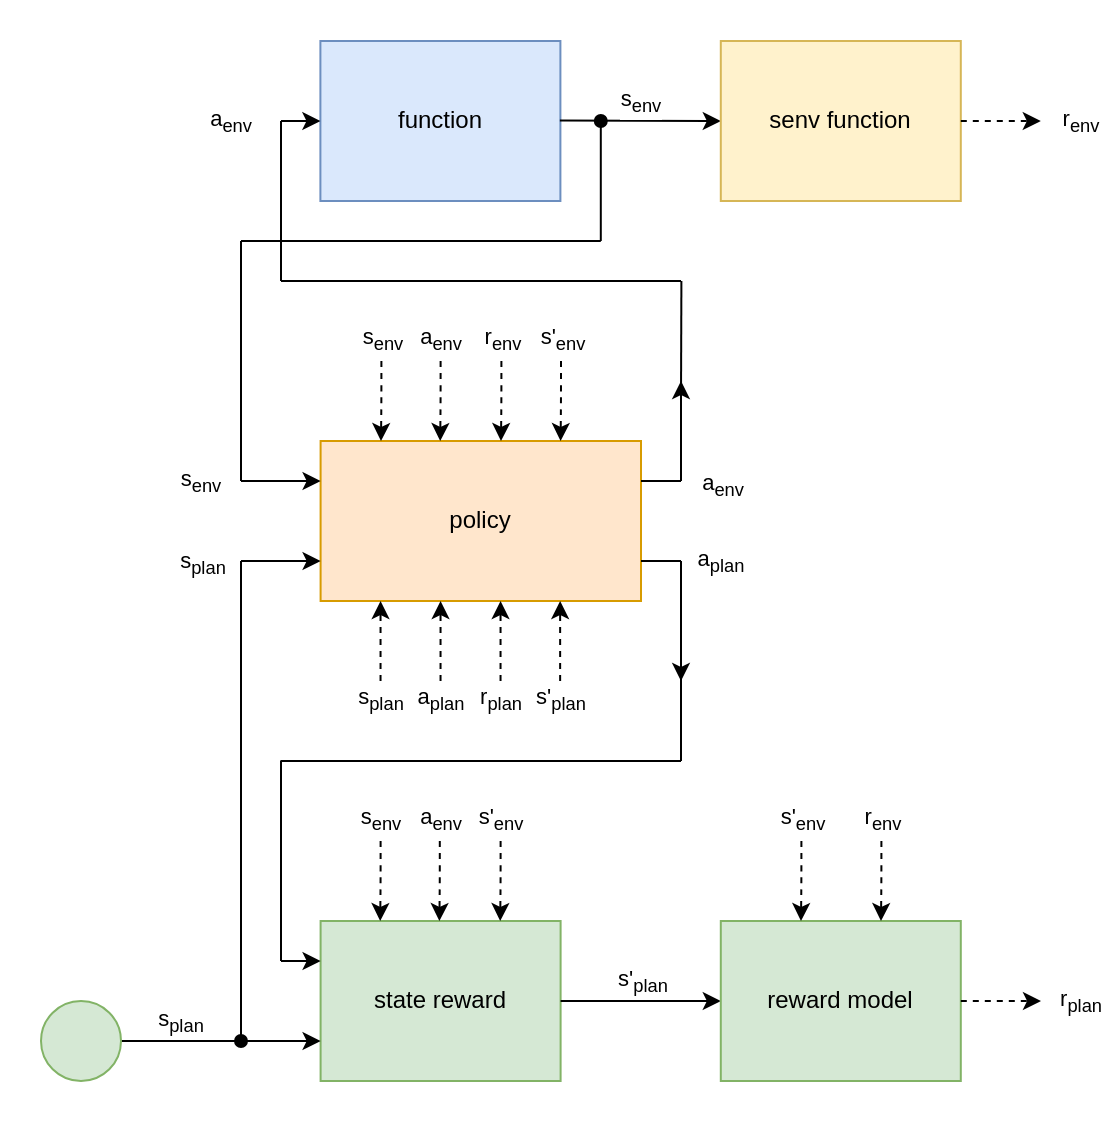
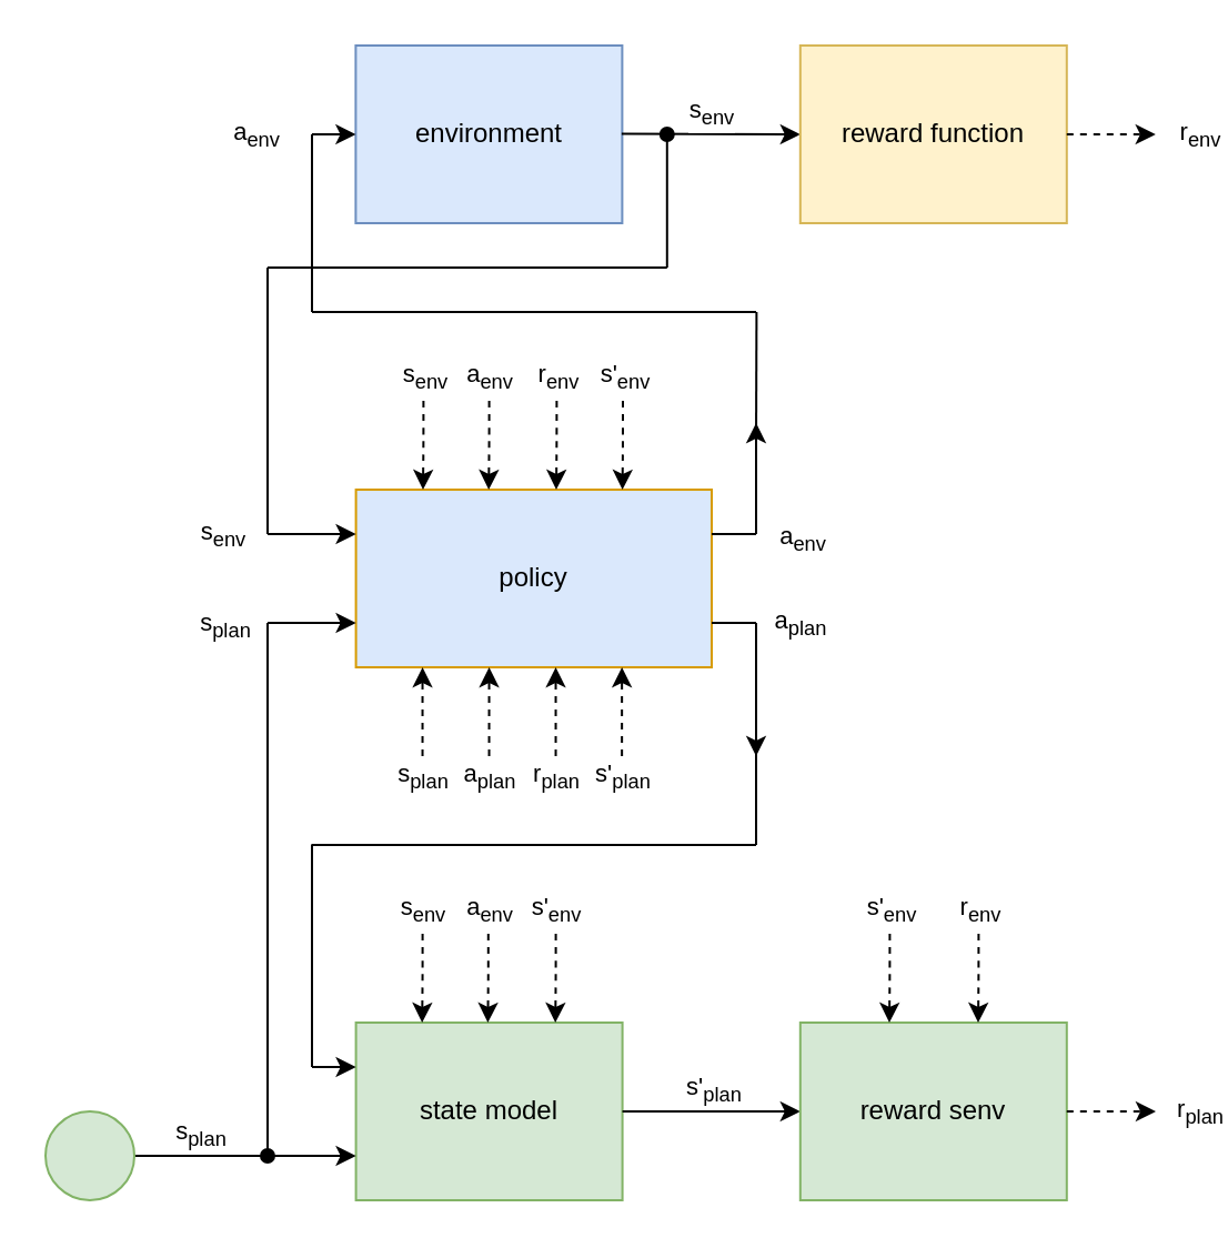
  <mxCell id="0" />
  <mxCell id="1" parent="0" />
- <mxCell id="2" value="&lt;div&gt;policy&lt;/div&gt;" style="rounded=0;whiteSpace=wrap;html=1;fillColor=#ffe6cc;strokeColor=#d79b00;" vertex="1" parent="1"><mxGeometry x="159.8" y="220" width="160.2" height="80" as="geometry" /></mxCell>
- <mxCell id="3" value="function" style="rounded=0;whiteSpace=wrap;html=1;fillColor=#dae8fc;strokeColor=#6c8ebf;" vertex="1" parent="1"><mxGeometry x="159.7" y="20" width="120" height="80" as="geometry" /></mxCell>
+ <mxCell id="2" value="&lt;div&gt;policy&lt;/div&gt;" style="rounded=0;whiteSpace=wrap;html=1;fillColor=#dae8fc;strokeColor=#d79b00;" vertex="1" parent="1"><mxGeometry x="159.8" y="220" width="160.2" height="80" as="geometry" /></mxCell>
+ <mxCell id="3" value="environment" style="rounded=0;whiteSpace=wrap;html=1;fillColor=#dae8fc;strokeColor=#6c8ebf;" vertex="1" parent="1"><mxGeometry x="159.7" y="20" width="120" height="80" as="geometry" /></mxCell>
  <mxCell id="4" value="" style="endArrow=classic;html=1;entryX=0;entryY=0.25;entryDx=0;entryDy=0;" edge="1" parent="1" target="2"><mxGeometry width="50" height="50" relative="1" as="geometry"><mxPoint x="120" y="240" as="sourcePoint" /><mxPoint x="229.93" y="210" as="targetPoint" /></mxGeometry></mxCell>
  <mxCell id="5" value="s&lt;sub&gt;env&lt;/sub&gt;" style="edgeLabel;html=1;align=center;verticalAlign=middle;resizable=0;points=[];" vertex="1" connectable="0" parent="4"><mxGeometry x="-0.682" y="-1" relative="1" as="geometry"><mxPoint x="-26.19" y="-1" as="offset" /></mxGeometry></mxCell>
  <mxCell id="6" value="" style="endArrow=none;html=1;exitX=1;exitY=0.25;exitDx=0;exitDy=0;endFill=0;" edge="1" parent="1"><mxGeometry width="50" height="50" relative="1" as="geometry"><mxPoint x="320" y="240" as="sourcePoint" /><mxPoint x="340" y="240" as="targetPoint" /></mxGeometry></mxCell>
  <mxCell id="7" value="a&lt;sub&gt;env&lt;/sub&gt;" style="edgeLabel;html=1;align=center;verticalAlign=middle;resizable=0;points=[];" vertex="1" connectable="0" parent="6"><mxGeometry x="0.467" y="-2" relative="1" as="geometry"><mxPoint x="25.23" as="offset" /></mxGeometry></mxCell>
  <mxCell id="8" value="" style="endArrow=classic;html=1;entryX=0;entryY=0.75;entryDx=0;entryDy=0;" edge="1" parent="1" target="2"><mxGeometry width="50" height="50" relative="1" as="geometry"><mxPoint x="120" y="280" as="sourcePoint" /><mxPoint x="119.8" y="280" as="targetPoint" /></mxGeometry></mxCell>
  <mxCell id="9" value="s&lt;sub&gt;plan&lt;/sub&gt;" style="edgeLabel;html=1;align=center;verticalAlign=middle;resizable=0;points=[];" vertex="1" connectable="0" parent="8"><mxGeometry x="-0.49" y="-1" relative="1" as="geometry"><mxPoint x="-30" as="offset" /></mxGeometry></mxCell>
  <mxCell id="10" value="" style="endArrow=none;html=1;exitX=1;exitY=0.75;exitDx=0;exitDy=0;endFill=0;" edge="1" parent="1"><mxGeometry width="50" height="50" relative="1" as="geometry"><mxPoint x="320" y="280" as="sourcePoint" /><mxPoint x="340" y="280" as="targetPoint" /></mxGeometry></mxCell>
  <mxCell id="11" value="a&lt;sub&gt;plan&lt;/sub&gt;" style="edgeLabel;html=1;align=center;verticalAlign=middle;resizable=0;points=[];" vertex="1" connectable="0" parent="10"><mxGeometry x="0.533" relative="1" as="geometry"><mxPoint x="24.57" as="offset" /></mxGeometry></mxCell>
- <mxCell id="12" value="state reward" style="rounded=0;whiteSpace=wrap;html=1;strokeColor=#82b366;fillColor=#d5e8d4;" vertex="1" parent="1"><mxGeometry x="159.8" y="460" width="120" height="80" as="geometry" /></mxCell>
+ <mxCell id="12" value="state model" style="rounded=0;whiteSpace=wrap;html=1;strokeColor=#82b366;fillColor=#d5e8d4;" vertex="1" parent="1"><mxGeometry x="159.8" y="460" width="120" height="80" as="geometry" /></mxCell>
  <mxCell id="13" value="" style="endArrow=classic;html=1;entryX=0;entryY=0.75;entryDx=0;entryDy=0;exitX=1;exitY=0.5;exitDx=0;exitDy=0;" edge="1" parent="1" source="64" target="12"><mxGeometry width="50" height="50" relative="1" as="geometry"><mxPoint x="60" y="480" as="sourcePoint" /><mxPoint x="120" y="500" as="targetPoint" /></mxGeometry></mxCell>
  <mxCell id="14" value="s&lt;sub&gt;plan&lt;/sub&gt;" style="edgeLabel;html=1;align=center;verticalAlign=middle;resizable=0;points=[];" vertex="1" connectable="0" parent="13"><mxGeometry x="-0.429" y="1" relative="1" as="geometry"><mxPoint x="1.72" y="-9" as="offset" /></mxGeometry></mxCell>
  <mxCell id="15" value="" style="endArrow=classic;html=1;entryX=0;entryY=0.25;entryDx=0;entryDy=0;" edge="1" parent="1" target="12"><mxGeometry width="50" height="50" relative="1" as="geometry"><mxPoint x="140" y="480" as="sourcePoint" /><mxPoint x="169.8" y="490" as="targetPoint" /></mxGeometry></mxCell>
  <mxCell id="16" value="" style="endArrow=classic;html=1;exitX=1;exitY=0.5;exitDx=0;exitDy=0;entryX=0;entryY=0.5;entryDx=0;entryDy=0;" edge="1" parent="1" source="12" target="18"><mxGeometry width="50" height="50" relative="1" as="geometry"><mxPoint x="289.8" y="410" as="sourcePoint" /><mxPoint x="319.8" y="500" as="targetPoint" /></mxGeometry></mxCell>
  <mxCell id="17" value="&lt;div&gt;s'&lt;sub&gt;plan&lt;/sub&gt;&lt;/div&gt;&lt;sub&gt;&lt;/sub&gt;" style="edgeLabel;html=1;align=center;verticalAlign=middle;resizable=0;points=[];" vertex="1" connectable="0" parent="16"><mxGeometry x="0.295" relative="1" as="geometry"><mxPoint x="-11.47" y="-10" as="offset" /></mxGeometry></mxCell>
- <mxCell id="18" value="reward model" style="rounded=0;whiteSpace=wrap;html=1;strokeColor=#82b366;fillColor=#d5e8d4;" vertex="1" parent="1"><mxGeometry x="359.9" y="460" width="120" height="80" as="geometry" /></mxCell>
+ <mxCell id="18" value="reward senv" style="rounded=0;whiteSpace=wrap;html=1;strokeColor=#82b366;fillColor=#d5e8d4;" vertex="1" parent="1"><mxGeometry x="359.9" y="460" width="120" height="80" as="geometry" /></mxCell>
  <mxCell id="19" value="" style="endArrow=classic;html=1;exitX=1;exitY=0.5;exitDx=0;exitDy=0;dashed=1;" edge="1" parent="1" source="18"><mxGeometry width="50" height="50" relative="1" as="geometry"><mxPoint x="549.73" y="390" as="sourcePoint" /><mxPoint x="520" y="500" as="targetPoint" /></mxGeometry></mxCell>
  <mxCell id="20" value="&lt;div&gt;r&lt;sub&gt;plan&lt;/sub&gt;&lt;/div&gt;&lt;sub&gt;&lt;/sub&gt;" style="edgeLabel;html=1;align=center;verticalAlign=middle;resizable=0;points=[];" vertex="1" connectable="0" parent="19"><mxGeometry x="0.295" relative="1" as="geometry"><mxPoint x="34" as="offset" /></mxGeometry></mxCell>
  <mxCell id="21" value="" style="endArrow=classic;html=1;entryX=0;entryY=0.5;entryDx=0;entryDy=0;" edge="1" parent="1" target="3"><mxGeometry width="50" height="50" relative="1" as="geometry"><mxPoint x="140" y="60" as="sourcePoint" /><mxPoint x="169.7" y="170" as="targetPoint" /></mxGeometry></mxCell>
  <mxCell id="22" value="a&lt;sub&gt;env&lt;/sub&gt;" style="edgeLabel;html=1;align=center;verticalAlign=middle;resizable=0;points=[];" vertex="1" connectable="0" parent="21"><mxGeometry x="-0.429" y="1" relative="1" as="geometry"><mxPoint x="-31.4" y="1" as="offset" /></mxGeometry></mxCell>
  <mxCell id="23" value="" style="endArrow=classic;html=1;exitX=1;exitY=0.5;exitDx=0;exitDy=0;entryX=0;entryY=0.5;entryDx=0;entryDy=0;" edge="1" parent="1" target="25"><mxGeometry width="50" height="50" relative="1" as="geometry"><mxPoint x="279.43" y="59.8" as="sourcePoint" /><mxPoint x="349.9" y="90" as="targetPoint" /></mxGeometry></mxCell>
  <mxCell id="24" value="s&lt;sub&gt;env&lt;/sub&gt;" style="edgeLabel;html=1;align=center;verticalAlign=middle;resizable=0;points=[];" vertex="1" connectable="0" parent="23"><mxGeometry x="0.295" relative="1" as="geometry"><mxPoint x="-11.94" y="-9.8" as="offset" /></mxGeometry></mxCell>
- <mxCell id="25" value="senv function" style="rounded=0;whiteSpace=wrap;html=1;fillColor=#fff2cc;strokeColor=#d6b656;" vertex="1" parent="1"><mxGeometry x="359.9" y="20" width="120" height="80" as="geometry" /></mxCell>
+ <mxCell id="25" value="reward function" style="rounded=0;whiteSpace=wrap;html=1;fillColor=#fff2cc;strokeColor=#d6b656;" vertex="1" parent="1"><mxGeometry x="359.9" y="20" width="120" height="80" as="geometry" /></mxCell>
  <mxCell id="26" value="" style="endArrow=classic;html=1;exitX=1;exitY=0.5;exitDx=0;exitDy=0;dashed=1;" edge="1" parent="1" source="25"><mxGeometry width="50" height="50" relative="1" as="geometry"><mxPoint x="289.7" y="170" as="sourcePoint" /><mxPoint x="519.9" y="60" as="targetPoint" /></mxGeometry></mxCell>
  <mxCell id="27" value="&lt;div&gt;r&lt;sub&gt;env&lt;/sub&gt;&lt;/div&gt;&lt;sub&gt;&lt;/sub&gt;" style="edgeLabel;html=1;align=center;verticalAlign=middle;resizable=0;points=[];" vertex="1" connectable="0" parent="26"><mxGeometry x="0.295" relative="1" as="geometry"><mxPoint x="34" as="offset" /></mxGeometry></mxCell>
  <mxCell id="28" value="" style="endArrow=oval;html=1;startArrow=none;startFill=0;endFill=1;" edge="1" parent="1"><mxGeometry width="50" height="50" relative="1" as="geometry"><mxPoint x="299.9" y="120" as="sourcePoint" /><mxPoint x="299.9" y="60" as="targetPoint" /></mxGeometry></mxCell>
  <mxCell id="29" value="" style="endArrow=none;html=1;" edge="1" parent="1"><mxGeometry width="50" height="50" relative="1" as="geometry"><mxPoint x="120" y="120" as="sourcePoint" /><mxPoint x="299.9" y="120" as="targetPoint" /></mxGeometry></mxCell>
  <mxCell id="30" value="" style="endArrow=none;html=1;" edge="1" parent="1"><mxGeometry width="50" height="50" relative="1" as="geometry"><mxPoint x="120" y="240" as="sourcePoint" /><mxPoint x="120" y="120" as="targetPoint" /></mxGeometry></mxCell>
  <mxCell id="31" value="" style="endArrow=none;html=1;endFill=0;" edge="1" parent="1"><mxGeometry width="50" height="50" relative="1" as="geometry"><mxPoint x="340.2" y="140" as="sourcePoint" /><mxPoint x="340" y="200" as="targetPoint" /></mxGeometry></mxCell>
  <mxCell id="32" value="" style="endArrow=none;html=1;" edge="1" parent="1"><mxGeometry width="50" height="50" relative="1" as="geometry"><mxPoint x="140" y="140" as="sourcePoint" /><mxPoint x="340" y="140" as="targetPoint" /></mxGeometry></mxCell>
  <mxCell id="33" value="" style="endArrow=none;html=1;endFill=0;" edge="1" parent="1"><mxGeometry width="50" height="50" relative="1" as="geometry"><mxPoint x="140" y="140" as="sourcePoint" /><mxPoint x="140" y="60" as="targetPoint" /></mxGeometry></mxCell>
  <mxCell id="34" value="" style="endArrow=none;html=1;startArrow=oval;startFill=1;" edge="1" parent="1"><mxGeometry width="50" height="50" relative="1" as="geometry"><mxPoint x="120" y="520" as="sourcePoint" /><mxPoint x="120" y="280" as="targetPoint" /></mxGeometry></mxCell>
  <mxCell id="35" value="" style="endArrow=none;html=1;" edge="1" parent="1"><mxGeometry width="50" height="50" relative="1" as="geometry"><mxPoint x="140" y="480" as="sourcePoint" /><mxPoint x="140" y="380" as="targetPoint" /></mxGeometry></mxCell>
  <mxCell id="36" value="" style="endArrow=none;html=1;" edge="1" parent="1"><mxGeometry width="50" height="50" relative="1" as="geometry"><mxPoint x="139.7" y="380" as="sourcePoint" /><mxPoint x="340" y="380" as="targetPoint" /></mxGeometry></mxCell>
  <mxCell id="37" value="" style="endArrow=none;html=1;endFill=0;" edge="1" parent="1"><mxGeometry width="50" height="50" relative="1" as="geometry"><mxPoint x="340" y="380" as="sourcePoint" /><mxPoint x="340" y="330" as="targetPoint" /></mxGeometry></mxCell>
  <mxCell id="38" value="" style="endArrow=classic;html=1;entryX=0.25;entryY=0;entryDx=0;entryDy=0;dashed=1;" edge="1" parent="1"><mxGeometry width="50" height="50" relative="1" as="geometry"><mxPoint x="219.8" y="180" as="sourcePoint" /><mxPoint x="219.6" y="220" as="targetPoint" /><Array as="points"><mxPoint x="219.8" y="200" /></Array></mxGeometry></mxCell>
  <mxCell id="39" value="a&lt;sub&gt;env&lt;/sub&gt;" style="edgeLabel;html=1;align=center;verticalAlign=middle;resizable=0;points=[];" vertex="1" connectable="0" parent="38"><mxGeometry x="-0.843" relative="1" as="geometry"><mxPoint y="-13.11" as="offset" /></mxGeometry></mxCell>
  <mxCell id="40" value="" style="endArrow=classic;html=1;entryX=0.25;entryY=0;entryDx=0;entryDy=0;dashed=1;" edge="1" parent="1"><mxGeometry width="50" height="50" relative="1" as="geometry"><mxPoint x="250.2" y="180" as="sourcePoint" /><mxPoint x="250" y="220" as="targetPoint" /><Array as="points"><mxPoint x="250.2" y="200" /></Array></mxGeometry></mxCell>
  <mxCell id="41" value="r&lt;sub&gt;env&lt;/sub&gt;" style="edgeLabel;html=1;align=center;verticalAlign=middle;resizable=0;points=[];" vertex="1" connectable="0" parent="40"><mxGeometry x="-0.843" relative="1" as="geometry"><mxPoint y="-13.11" as="offset" /></mxGeometry></mxCell>
  <mxCell id="42" value="" style="endArrow=classic;html=1;dashed=1;" edge="1" parent="1"><mxGeometry width="50" height="50" relative="1" as="geometry"><mxPoint x="189.77" y="340" as="sourcePoint" /><mxPoint x="189.77" y="300" as="targetPoint" /></mxGeometry></mxCell>
  <mxCell id="43" value="s&lt;sub&gt;plan&lt;/sub&gt;" style="edgeLabel;html=1;align=center;verticalAlign=middle;resizable=0;points=[];" vertex="1" connectable="0" parent="42"><mxGeometry x="0.729" relative="1" as="geometry"><mxPoint y="44.86" as="offset" /></mxGeometry></mxCell>
  <mxCell id="44" value="" style="endArrow=classic;html=1;dashed=1;" edge="1" parent="1"><mxGeometry width="50" height="50" relative="1" as="geometry"><mxPoint x="219.77" y="340" as="sourcePoint" /><mxPoint x="219.77" y="300" as="targetPoint" /></mxGeometry></mxCell>
  <mxCell id="45" value="a&lt;sub&gt;plan&lt;/sub&gt;" style="edgeLabel;html=1;align=center;verticalAlign=middle;resizable=0;points=[];" vertex="1" connectable="0" parent="44"><mxGeometry x="0.729" relative="1" as="geometry"><mxPoint y="44.86" as="offset" /></mxGeometry></mxCell>
  <mxCell id="46" value="" style="endArrow=classic;html=1;dashed=1;" edge="1" parent="1"><mxGeometry width="50" height="50" relative="1" as="geometry"><mxPoint x="249.77" y="340" as="sourcePoint" /><mxPoint x="249.77" y="300" as="targetPoint" /></mxGeometry></mxCell>
  <mxCell id="47" value="r&lt;sub&gt;plan&lt;/sub&gt;" style="edgeLabel;html=1;align=center;verticalAlign=middle;resizable=0;points=[];" vertex="1" connectable="0" parent="46"><mxGeometry x="0.729" relative="1" as="geometry"><mxPoint y="44.86" as="offset" /></mxGeometry></mxCell>
  <mxCell id="48" value="" style="endArrow=classic;html=1;entryX=0.25;entryY=0;entryDx=0;entryDy=0;dashed=1;" edge="1" parent="1"><mxGeometry width="50" height="50" relative="1" as="geometry"><mxPoint x="190.2" y="180" as="sourcePoint" /><mxPoint x="190" y="220" as="targetPoint" /><Array as="points"><mxPoint x="190.2" y="200" /></Array></mxGeometry></mxCell>
  <mxCell id="49" value="s&lt;sub&gt;env&lt;/sub&gt;" style="edgeLabel;html=1;align=center;verticalAlign=middle;resizable=0;points=[];" vertex="1" connectable="0" parent="48"><mxGeometry x="-0.843" relative="1" as="geometry"><mxPoint y="-13.11" as="offset" /></mxGeometry></mxCell>
  <mxCell id="50" value="" style="endArrow=classic;html=1;entryX=0.25;entryY=0;entryDx=0;entryDy=0;dashed=1;" edge="1" parent="1"><mxGeometry width="50" height="50" relative="1" as="geometry"><mxPoint x="280" y="180" as="sourcePoint" /><mxPoint x="279.8" y="220" as="targetPoint" /><Array as="points"><mxPoint x="280" y="200" /></Array></mxGeometry></mxCell>
  <mxCell id="51" value="s'&lt;sub&gt;env&lt;/sub&gt;" style="edgeLabel;html=1;align=center;verticalAlign=middle;resizable=0;points=[];" vertex="1" connectable="0" parent="50"><mxGeometry x="-0.843" relative="1" as="geometry"><mxPoint y="-13.11" as="offset" /></mxGeometry></mxCell>
  <mxCell id="52" value="" style="endArrow=classic;html=1;dashed=1;" edge="1" parent="1"><mxGeometry width="50" height="50" relative="1" as="geometry"><mxPoint x="279.57" y="340" as="sourcePoint" /><mxPoint x="279.57" y="300" as="targetPoint" /></mxGeometry></mxCell>
  <mxCell id="53" value="s'&lt;sub&gt;plan&lt;/sub&gt;" style="edgeLabel;html=1;align=center;verticalAlign=middle;resizable=0;points=[];" vertex="1" connectable="0" parent="52"><mxGeometry x="0.729" relative="1" as="geometry"><mxPoint y="44.86" as="offset" /></mxGeometry></mxCell>
  <mxCell id="54" value="" style="endArrow=classic;html=1;entryX=0.25;entryY=0;entryDx=0;entryDy=0;dashed=1;" edge="1" parent="1"><mxGeometry width="50" height="50" relative="1" as="geometry"><mxPoint x="219.4" y="420" as="sourcePoint" /><mxPoint x="219.2" y="460" as="targetPoint" /><Array as="points"><mxPoint x="219.4" y="440" /></Array></mxGeometry></mxCell>
  <mxCell id="55" value="a&lt;sub&gt;env&lt;/sub&gt;" style="edgeLabel;html=1;align=center;verticalAlign=middle;resizable=0;points=[];" vertex="1" connectable="0" parent="54"><mxGeometry x="-0.843" relative="1" as="geometry"><mxPoint y="-13.11" as="offset" /></mxGeometry></mxCell>
  <mxCell id="56" value="" style="endArrow=classic;html=1;entryX=0.25;entryY=0;entryDx=0;entryDy=0;dashed=1;" edge="1" parent="1"><mxGeometry width="50" height="50" relative="1" as="geometry"><mxPoint x="189.8" y="420" as="sourcePoint" /><mxPoint x="189.6" y="460" as="targetPoint" /><Array as="points"><mxPoint x="189.8" y="440" /></Array></mxGeometry></mxCell>
  <mxCell id="57" value="s&lt;sub&gt;env&lt;/sub&gt;" style="edgeLabel;html=1;align=center;verticalAlign=middle;resizable=0;points=[];" vertex="1" connectable="0" parent="56"><mxGeometry x="-0.843" relative="1" as="geometry"><mxPoint y="-13.11" as="offset" /></mxGeometry></mxCell>
  <mxCell id="58" value="" style="endArrow=classic;html=1;entryX=0.25;entryY=0;entryDx=0;entryDy=0;dashed=1;" edge="1" parent="1"><mxGeometry width="50" height="50" relative="1" as="geometry"><mxPoint x="249.8" y="420" as="sourcePoint" /><mxPoint x="249.6" y="460" as="targetPoint" /><Array as="points"><mxPoint x="249.8" y="440" /></Array></mxGeometry></mxCell>
  <mxCell id="59" value="s'&lt;sub&gt;env&lt;/sub&gt;" style="edgeLabel;html=1;align=center;verticalAlign=middle;resizable=0;points=[];" vertex="1" connectable="0" parent="58"><mxGeometry x="-0.843" relative="1" as="geometry"><mxPoint y="-13.11" as="offset" /></mxGeometry></mxCell>
  <mxCell id="60" value="" style="endArrow=classic;html=1;entryX=0.25;entryY=0;entryDx=0;entryDy=0;dashed=1;" edge="1" parent="1"><mxGeometry width="50" height="50" relative="1" as="geometry"><mxPoint x="400.2" y="420" as="sourcePoint" /><mxPoint x="400" y="460" as="targetPoint" /><Array as="points"><mxPoint x="400.2" y="440" /></Array></mxGeometry></mxCell>
  <mxCell id="61" value="s'&lt;sub&gt;env&lt;/sub&gt;" style="edgeLabel;html=1;align=center;verticalAlign=middle;resizable=0;points=[];" vertex="1" connectable="0" parent="60"><mxGeometry x="-0.843" relative="1" as="geometry"><mxPoint y="-13.11" as="offset" /></mxGeometry></mxCell>
  <mxCell id="62" value="" style="endArrow=classic;html=1;entryX=0.25;entryY=0;entryDx=0;entryDy=0;dashed=1;" edge="1" parent="1"><mxGeometry width="50" height="50" relative="1" as="geometry"><mxPoint x="440.2" y="420" as="sourcePoint" /><mxPoint x="440" y="460" as="targetPoint" /><Array as="points"><mxPoint x="440.2" y="440" /></Array></mxGeometry></mxCell>
  <mxCell id="63" value="r&lt;sub&gt;env&lt;/sub&gt;" style="edgeLabel;html=1;align=center;verticalAlign=middle;resizable=0;points=[];" vertex="1" connectable="0" parent="62"><mxGeometry x="-0.843" relative="1" as="geometry"><mxPoint y="-13.11" as="offset" /></mxGeometry></mxCell>
  <mxCell id="64" value="" style="ellipse;whiteSpace=wrap;html=1;aspect=fixed;strokeColor=#82b366;fillColor=#d5e8d4;" vertex="1" parent="1"><mxGeometry x="20" y="500" width="40" height="40" as="geometry" /></mxCell>
  <mxCell id="65" value="" style="endArrow=classic;html=1;" edge="1" parent="1"><mxGeometry width="50" height="50" relative="1" as="geometry"><mxPoint x="340" y="240" as="sourcePoint" /><mxPoint x="340" y="190" as="targetPoint" /></mxGeometry></mxCell>
  <mxCell id="66" value="" style="endArrow=classic;html=1;" edge="1" parent="1"><mxGeometry width="50" height="50" relative="1" as="geometry"><mxPoint x="340" y="280" as="sourcePoint" /><mxPoint x="340" y="340" as="targetPoint" /></mxGeometry></mxCell>
